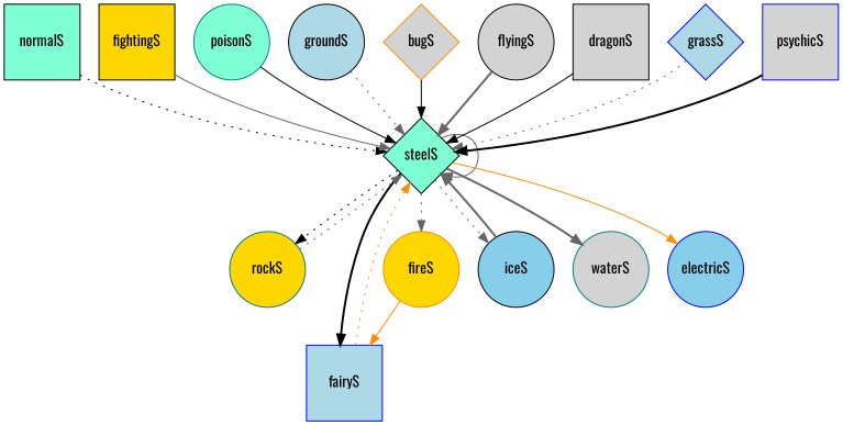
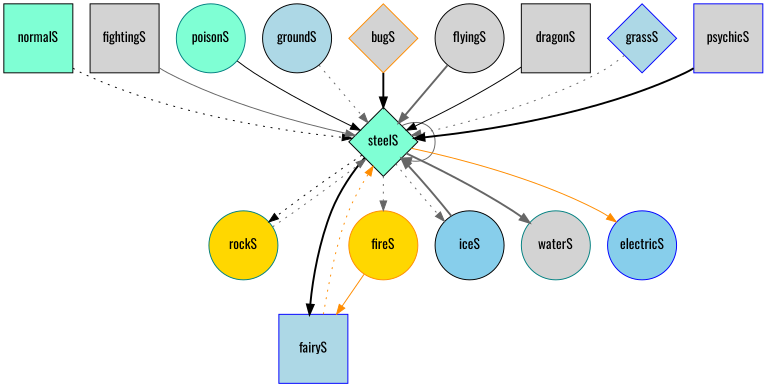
  digraph {
    fontname=Oswald
    node [color=black fillcolor=lightgrey fixedsize=true fontname=Oswald shape=box style=filled]
    edge [color=gray40 fontname=Oswald style=dotted]
    steelS [fillcolor=aquamarine height=1 shape=diamond width=1]
    rockS [color=teal fillcolor=gold height=1 shape=ellipse width=1]
    fairyS [color=blue fillcolor=lightblue height=1 width=1]
    fireS [color=darkorange fillcolor=gold height=1 shape=ellipse width=1]
    iceS [fillcolor=skyblue height=1 shape=circle width=1]
    waterS [color=teal height=1 shape=circle width=1]
    electricS [color=blue fillcolor=skyblue height=1 shape=ellipse width=1]
    normalS [fillcolor=aquamarine height=1 width=1]
-   fightingS [fillcolor=gold height=1 width=1]
+   fightingS [height=1 width=1]
    poisonS [color=teal fillcolor=aquamarine height=1 shape=circle width=1]
    groundS [fillcolor=lightblue height=1 shape=circle width=1]
    bugS [color=darkorange height=1 shape=diamond width=1]
    flyingS [height=1 shape=ellipse width=1]
    dragonS [height=1 width=1]
    grassS [color=blue fillcolor=lightblue height=1 shape=diamond width=1]
    psychicS [color=blue height=1 width=1]
    steelS -> steelS [style=solid]
    steelS -> rockS [color=black]
    steelS -> fairyS [color=black style=bold]
    steelS -> fireS
    steelS -> iceS
    steelS -> waterS [style=bold]
    steelS -> electricS [color=darkorange style=solid]
    rockS -> steelS
    fairyS -> steelS [color=darkorange]
    fireS -> fairyS [color=darkorange style=solid]
    iceS -> steelS [style=bold]
    normalS -> steelS [color=black]
    fightingS -> steelS [style=solid]
    poisonS -> steelS [color=black style=solid]
    groundS -> steelS
-   bugS -> steelS [color=black style=solid]
+   bugS -> steelS [color=black style=bold]
    flyingS -> steelS [style=bold]
    dragonS -> steelS [color=black style=solid]
    grassS -> steelS
    psychicS -> steelS [color=black style=bold]
  }
